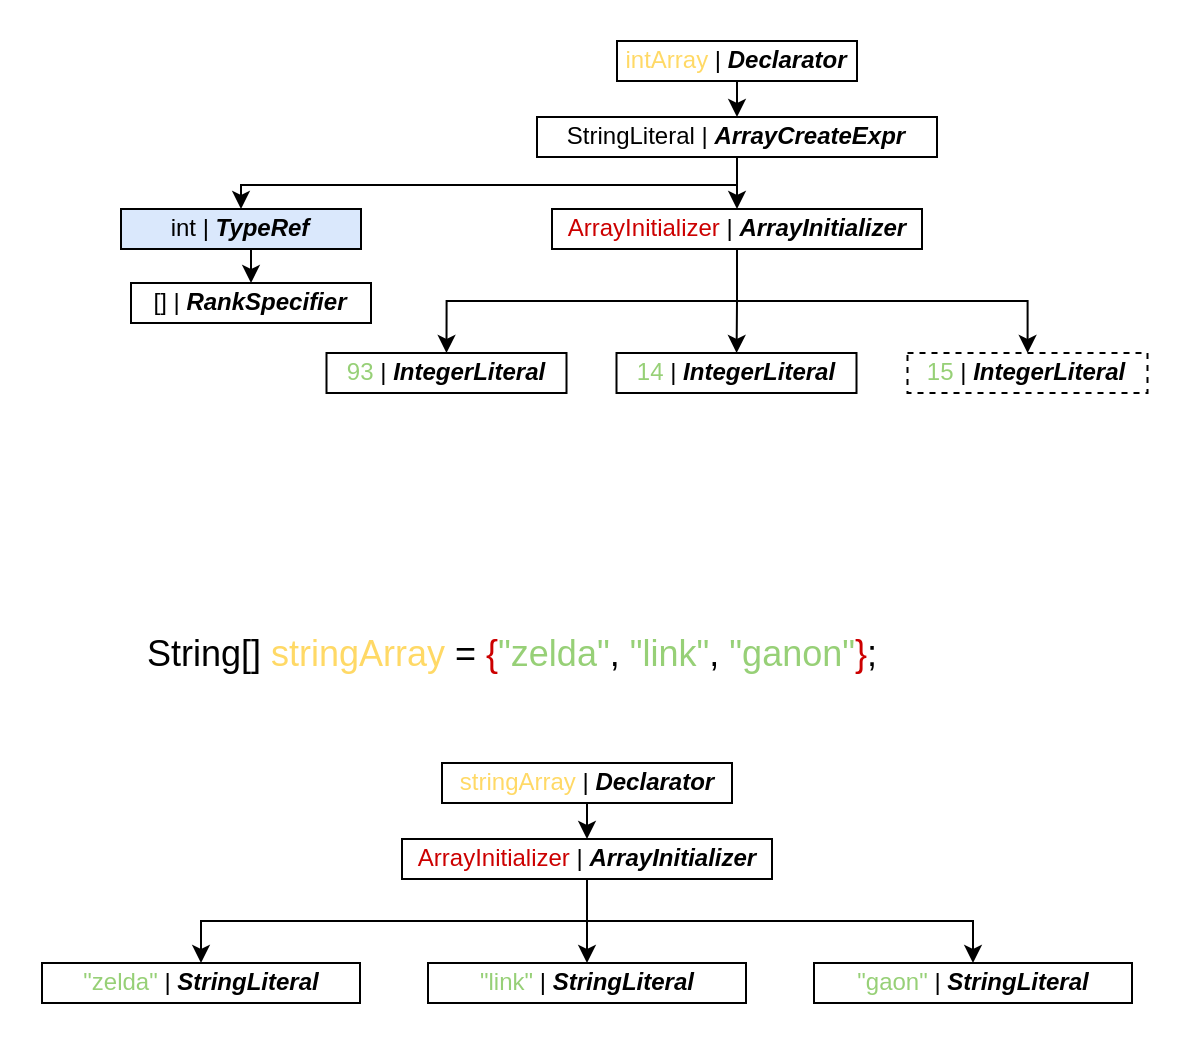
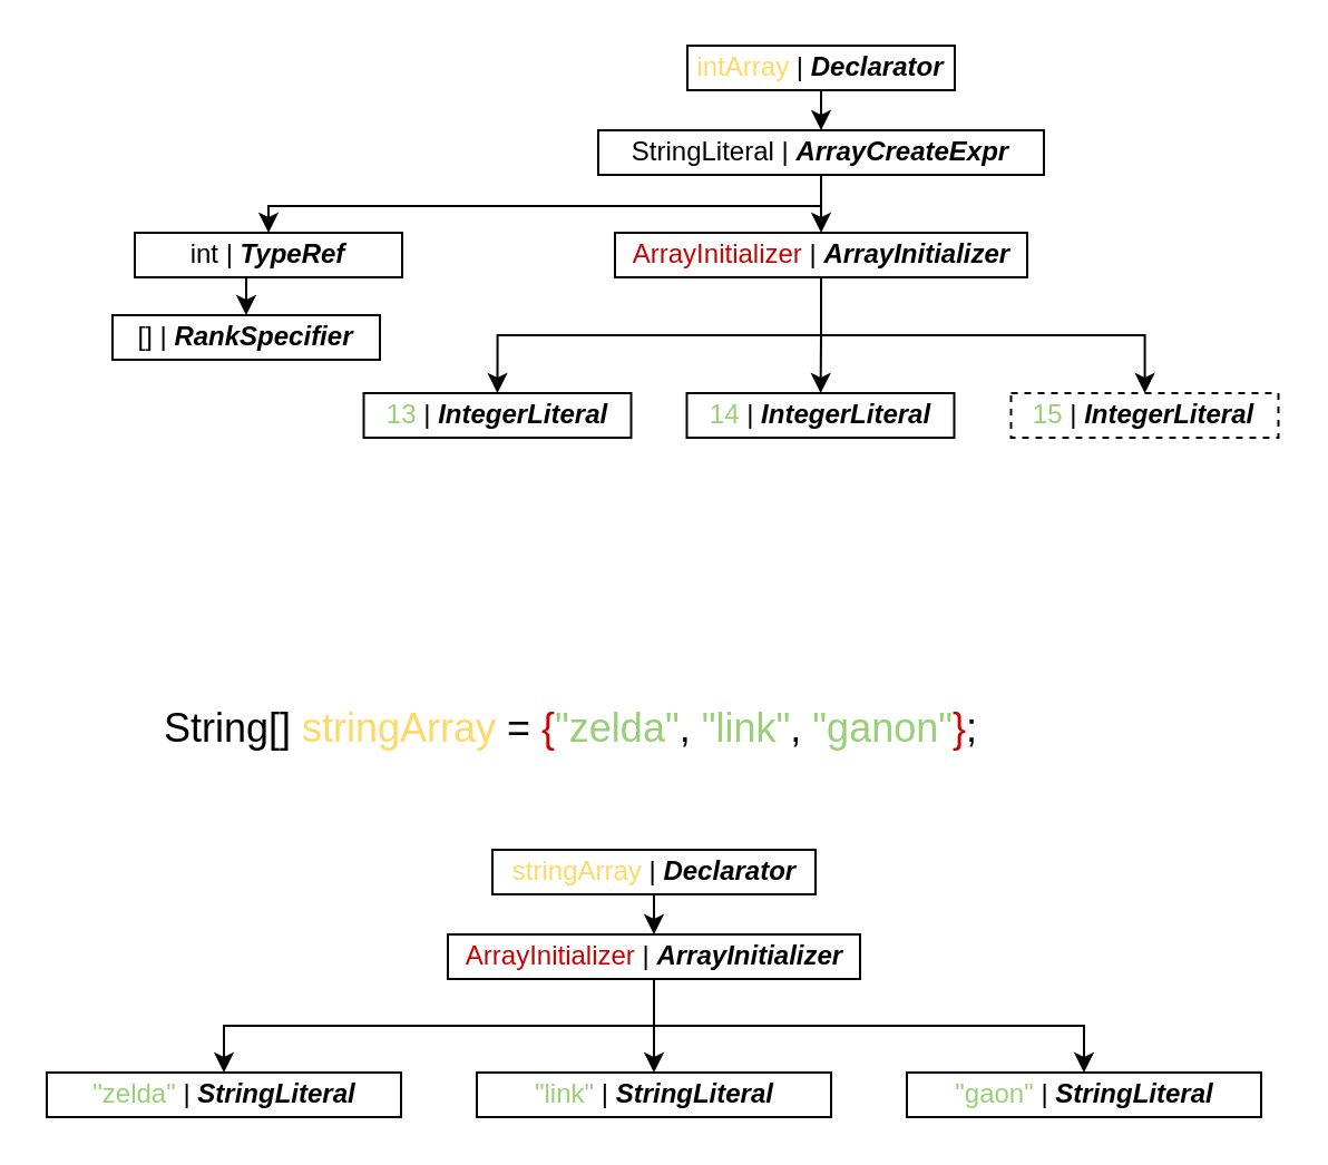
  <mxCell id="0" />
  <mxCell id="1" parent="0" />
  <mxCell id="2" style="edgeStyle=orthogonalEdgeStyle;rounded=0;orthogonalLoop=1;jettySize=auto;html=1;exitX=0.5;exitY=1;exitDx=0;exitDy=0;entryX=0.5;entryY=0;entryDx=0;entryDy=0;" edge="1" parent="1" source="3" target="6"><mxGeometry relative="1" as="geometry" /></mxCell>
  <mxCell id="3" value="&lt;font color=&quot;#ffd966&quot;&gt;intArray&lt;/font&gt; | &lt;b&gt;&lt;i&gt;Declarator&lt;/i&gt;&lt;/b&gt;" style="rounded=0;whiteSpace=wrap;html=1;" vertex="1" parent="1"><mxGeometry x="308" y="20" width="120" height="20" as="geometry" /></mxCell>
  <mxCell id="4" style="edgeStyle=orthogonalEdgeStyle;rounded=0;orthogonalLoop=1;jettySize=auto;html=1;exitX=0.5;exitY=1;exitDx=0;exitDy=0;entryX=0.5;entryY=0;entryDx=0;entryDy=0;" edge="1" parent="1" source="6" target="12"><mxGeometry relative="1" as="geometry" /></mxCell>
  <mxCell id="5" style="edgeStyle=orthogonalEdgeStyle;rounded=0;orthogonalLoop=1;jettySize=auto;html=1;exitX=0.5;exitY=1;exitDx=0;exitDy=0;" edge="1" parent="1" source="6" target="8"><mxGeometry relative="1" as="geometry"><Array as="points"><mxPoint x="368" y="92" /><mxPoint x="120" y="92" /></Array></mxGeometry></mxCell>
  <mxCell id="6" value="StringLiteral | &lt;b&gt;&lt;i&gt;ArrayCreateExpr&lt;/i&gt;&lt;/b&gt;" style="rounded=0;whiteSpace=wrap;html=1;" vertex="1" parent="1"><mxGeometry x="268" y="58" width="200" height="20" as="geometry" /></mxCell>
  <mxCell id="7" style="edgeStyle=orthogonalEdgeStyle;rounded=0;orthogonalLoop=1;jettySize=auto;html=1;exitX=0.5;exitY=1;exitDx=0;exitDy=0;entryX=0.5;entryY=0;entryDx=0;entryDy=0;" edge="1" parent="1" source="8" target="14"><mxGeometry relative="1" as="geometry" /></mxCell>
- <mxCell id="8" value="int | &lt;b&gt;&lt;i&gt;TypeRef&lt;/i&gt;&lt;/b&gt;" style="rounded=0;whiteSpace=wrap;html=1;fillColor=#dae8fc;" vertex="1" parent="1"><mxGeometry x="60" y="104" width="120" height="20" as="geometry" /></mxCell>
+ <mxCell id="8" value="int | &lt;b&gt;&lt;i&gt;TypeRef&lt;/i&gt;&lt;/b&gt;" style="rounded=0;whiteSpace=wrap;html=1;" vertex="1" parent="1"><mxGeometry x="60" y="104" width="120" height="20" as="geometry" /></mxCell>
  <mxCell id="9" style="edgeStyle=orthogonalEdgeStyle;rounded=0;orthogonalLoop=1;jettySize=auto;html=1;exitX=0.5;exitY=1;exitDx=0;exitDy=0;entryX=0.5;entryY=0;entryDx=0;entryDy=0;" edge="1" parent="1" source="12" target="15"><mxGeometry relative="1" as="geometry" /></mxCell>
  <mxCell id="10" style="edgeStyle=orthogonalEdgeStyle;rounded=0;orthogonalLoop=1;jettySize=auto;html=1;exitX=0.5;exitY=1;exitDx=0;exitDy=0;" edge="1" parent="1" source="12" target="16"><mxGeometry relative="1" as="geometry" /></mxCell>
  <mxCell id="11" style="edgeStyle=orthogonalEdgeStyle;rounded=0;orthogonalLoop=1;jettySize=auto;html=1;exitX=0.5;exitY=1;exitDx=0;exitDy=0;" edge="1" parent="1" source="12" target="17"><mxGeometry relative="1" as="geometry" /></mxCell>
  <mxCell id="12" value="&lt;font color=&quot;#cc0000&quot;&gt;ArrayInitializer&lt;/font&gt; | &lt;b&gt;&lt;i&gt;ArrayInitializer&lt;/i&gt;&lt;/b&gt;" style="rounded=0;whiteSpace=wrap;html=1;" vertex="1" parent="1"><mxGeometry x="275.5" y="104" width="185" height="20" as="geometry" /></mxCell>
  <mxCell id="13" style="edgeStyle=orthogonalEdgeStyle;rounded=0;orthogonalLoop=1;jettySize=auto;html=1;exitX=0.5;exitY=1;exitDx=0;exitDy=0;" edge="1" parent="1" source="12" target="12"><mxGeometry relative="1" as="geometry" /></mxCell>
- <mxCell id="14" value="[] | &lt;b&gt;&lt;i&gt;RankSpecifier&lt;/i&gt;&lt;/b&gt;" style="rounded=0;whiteSpace=wrap;html=1;" vertex="1" parent="1"><mxGeometry x="65" y="141" width="120" height="20" as="geometry" /></mxCell>
- <mxCell id="15" value="&lt;font color=&quot;#97d077&quot;&gt;93&lt;/font&gt; | &lt;b&gt;&lt;i&gt;IntegerLiteral&lt;/i&gt;&lt;/b&gt;" style="rounded=0;whiteSpace=wrap;html=1;" vertex="1" parent="1"><mxGeometry x="162.75" y="176" width="120" height="20" as="geometry" /></mxCell>
+ <mxCell id="14" value="[] | &lt;b&gt;&lt;i&gt;RankSpecifier&lt;/i&gt;&lt;/b&gt;" style="rounded=0;whiteSpace=wrap;html=1;" vertex="1" parent="1"><mxGeometry x="50" y="141" width="120" height="20" as="geometry" /></mxCell>
+ <mxCell id="15" value="&lt;font color=&quot;#97d077&quot;&gt;13&lt;/font&gt; | &lt;b&gt;&lt;i&gt;IntegerLiteral&lt;/i&gt;&lt;/b&gt;" style="rounded=0;whiteSpace=wrap;html=1;" vertex="1" parent="1"><mxGeometry x="162.75" y="176" width="120" height="20" as="geometry" /></mxCell>
  <mxCell id="16" value="&lt;font color=&quot;#97d077&quot;&gt;14 &lt;/font&gt;| &lt;b&gt;&lt;i&gt;IntegerLiteral&lt;/i&gt;&lt;/b&gt;" style="rounded=0;whiteSpace=wrap;html=1;" vertex="1" parent="1"><mxGeometry x="307.75" y="176" width="120" height="20" as="geometry" /></mxCell>
  <mxCell id="17" value="&lt;font color=&quot;#97d077&quot;&gt;15&lt;/font&gt; | &lt;b&gt;&lt;i&gt;IntegerLiteral&lt;/i&gt;&lt;/b&gt;" style="rounded=0;whiteSpace=wrap;html=1;dashed=1;" vertex="1" parent="1"><mxGeometry x="453.25" y="176" width="120" height="20" as="geometry" /></mxCell>
  <mxCell id="18" style="edgeStyle=orthogonalEdgeStyle;rounded=0;orthogonalLoop=1;jettySize=auto;html=1;exitX=0.5;exitY=1;exitDx=0;exitDy=0;entryX=0.5;entryY=0;entryDx=0;entryDy=0;" edge="1" parent="1" source="19" target="23"><mxGeometry relative="1" as="geometry"><mxPoint x="293" y="414" as="targetPoint" /></mxGeometry></mxCell>
  <mxCell id="19" value="&lt;font color=&quot;#ffd966&quot;&gt;stringArray &lt;/font&gt;| &lt;b&gt;&lt;i&gt;Declarator&lt;/i&gt;&lt;/b&gt;" style="rounded=0;whiteSpace=wrap;html=1;" vertex="1" parent="1"><mxGeometry x="220.5" y="381" width="145" height="20" as="geometry" /></mxCell>
  <mxCell id="20" style="edgeStyle=orthogonalEdgeStyle;rounded=0;orthogonalLoop=1;jettySize=auto;html=1;exitX=0.5;exitY=1;exitDx=0;exitDy=0;entryX=0.5;entryY=0;entryDx=0;entryDy=0;" edge="1" parent="1" source="23" target="25"><mxGeometry relative="1" as="geometry" /></mxCell>
  <mxCell id="21" style="edgeStyle=orthogonalEdgeStyle;rounded=0;orthogonalLoop=1;jettySize=auto;html=1;exitX=0.5;exitY=1;exitDx=0;exitDy=0;entryX=0.5;entryY=0;entryDx=0;entryDy=0;" edge="1" parent="1" source="23" target="26"><mxGeometry relative="1" as="geometry" /></mxCell>
  <mxCell id="22" style="edgeStyle=orthogonalEdgeStyle;rounded=0;orthogonalLoop=1;jettySize=auto;html=1;exitX=0.5;exitY=1;exitDx=0;exitDy=0;entryX=0.5;entryY=0;entryDx=0;entryDy=0;" edge="1" parent="1" source="23" target="27"><mxGeometry relative="1" as="geometry" /></mxCell>
  <mxCell id="23" value="&lt;font color=&quot;#cc0000&quot;&gt;ArrayInitializer &lt;/font&gt;| &lt;b&gt;&lt;i&gt;ArrayInitializer&lt;/i&gt;&lt;/b&gt;" style="rounded=0;whiteSpace=wrap;html=1;" vertex="1" parent="1"><mxGeometry x="200.5" y="419" width="185" height="20" as="geometry" /></mxCell>
  <mxCell id="24" style="edgeStyle=orthogonalEdgeStyle;rounded=0;orthogonalLoop=1;jettySize=auto;html=1;exitX=0.5;exitY=1;exitDx=0;exitDy=0;" edge="1" parent="1" source="23" target="23"><mxGeometry relative="1" as="geometry" /></mxCell>
  <mxCell id="25" value="&lt;font color=&quot;#97d077&quot;&gt;&quot;zelda&quot;&lt;/font&gt; | &lt;b&gt;&lt;i&gt;StringLiteral&lt;/i&gt;&lt;/b&gt;" style="rounded=0;whiteSpace=wrap;html=1;" vertex="1" parent="1"><mxGeometry x="20.5" y="481" width="159" height="20" as="geometry" /></mxCell>
  <mxCell id="26" value="&lt;font color=&quot;#97d077&quot;&gt;&quot;link&quot;&lt;/font&gt; | &lt;b&gt;&lt;i&gt;StringLiteral&lt;/i&gt;&lt;/b&gt;" style="rounded=0;whiteSpace=wrap;html=1;" vertex="1" parent="1"><mxGeometry x="213.5" y="481" width="159" height="20" as="geometry" /></mxCell>
  <mxCell id="27" value="&lt;font color=&quot;#97d077&quot;&gt;&quot;gaon&quot;&lt;/font&gt; | &lt;b&gt;&lt;i&gt;StringLiteral&lt;/i&gt;&lt;/b&gt;" style="rounded=0;whiteSpace=wrap;html=1;" vertex="1" parent="1"><mxGeometry x="406.5" y="481" width="159" height="20" as="geometry" /></mxCell>
  <mxCell id="28" value="&lt;font style=&quot;font-size: 18px&quot;&gt;String[] &lt;font color=&quot;#ffd966&quot;&gt;stringArray&lt;/font&gt; = &lt;font color=&quot;#cc0000&quot;&gt;{&lt;/font&gt;&lt;font color=&quot;#97d077&quot;&gt;&quot;zelda&quot;&lt;/font&gt;, &lt;font color=&quot;#97d077&quot;&gt;&quot;link&quot;&lt;/font&gt;, &lt;font color=&quot;#97d077&quot;&gt;&quot;ganon&quot;&lt;/font&gt;&lt;font color=&quot;#cc0000&quot;&gt;}&lt;/font&gt;;&lt;/font&gt;" style="text;html=1;strokeColor=none;fillColor=none;align=center;verticalAlign=middle;whiteSpace=wrap;rounded=0;dashed=1;" vertex="1" parent="1"><mxGeometry x="23" y="317" width="466" height="20" as="geometry" /></mxCell>
